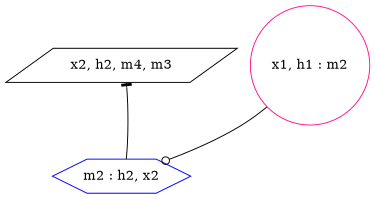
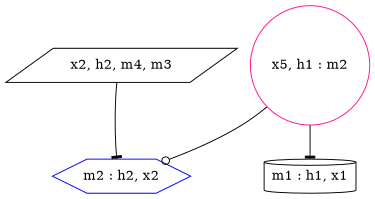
  digraph {
    node [color=black]
    edge [arrowhead=tee]
    n1 [label="x2, h2, m4, m3" shape=parallelogram]
    n2 [color=blue label="m2 : h2, x2" shape=hexagon]
-   n3 [color=deeppink label="x1, h1 : m2" shape=circle]
-   n2 -> n1
+   n3 [color=deeppink label="x5, h1 : m2" shape=circle]
+   n4 [label="m1 : h1, x1" shape=cylinder]
+   n1 -> n2
    n3 -> n2 [arrowhead=odot]
+   n3 -> n4
  }
